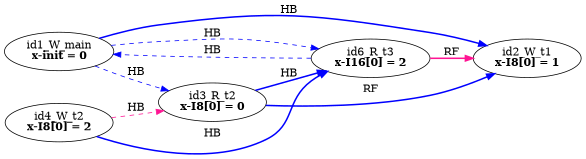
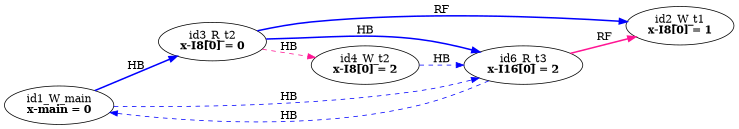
  digraph {
    rankdir=LR
    splines=true
    edge [color=blue style=bold]
-   n1 [label=<id1_W_main<br/><B>x-init = 0</B>>]
+   n1 [label=<id1_W_main<br/><B>x-main = 0</B>>]
    n2 [label=<id2_W_t1<br/><B>x-I8[0] = 1</B>>]
    n3 [label=<id3_R_t2<br/><B>x-I8[0] = 0</B>>]
    n4 [label=<id6_R_t3<br/><B>x-I16[0] = 2</B>>]
    n5 [label=<id4_W_t2<br/><B>x-I8[0] = 2</B>>]
-   n1 -> n2 [label=HB]
-   n1 -> n3 [label=HB style=dashed]
+   n1 -> n3 [label=HB]
    n1 -> n4 [label=HB style=dashed]
    n3 -> n2 [label=RF]
    n3 -> n4 [label=HB]
-   n5 -> n3 [color=deeppink label=HB style=dashed]
+   n3 -> n5 [color=deeppink label=HB style=dashed]
    n4 -> n1 [label=HB style=dashed]
    n4 -> n2 [color=deeppink label=RF]
-   n5 -> n4 [label=HB]
+   n5 -> n4 [label=HB style=dashed]
  }
